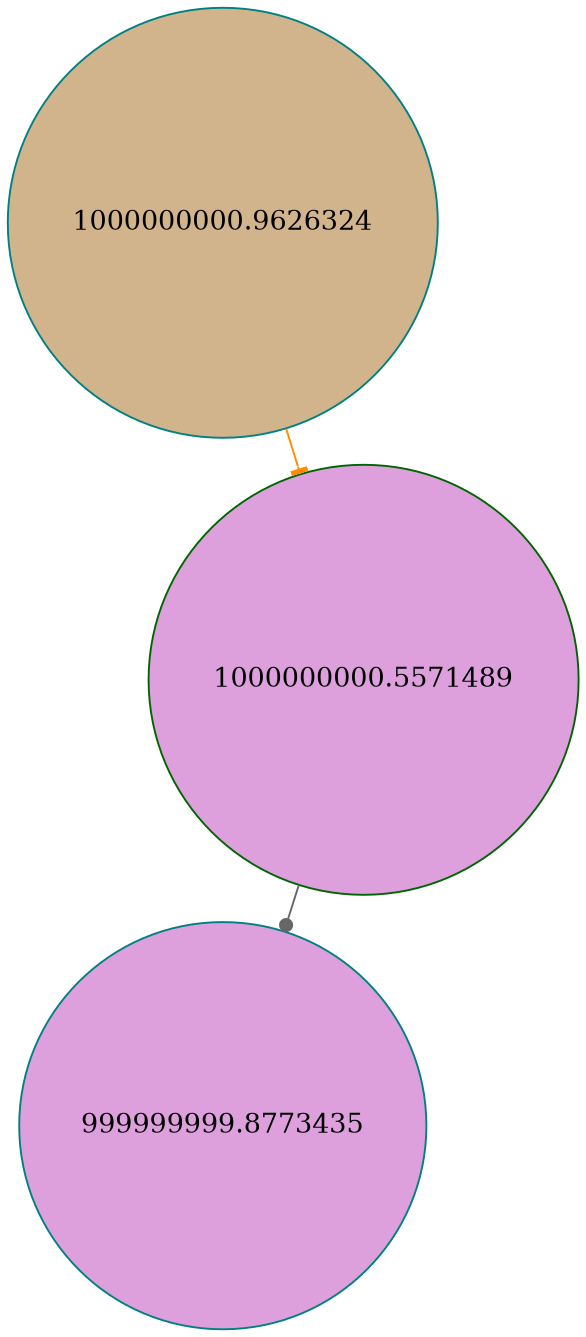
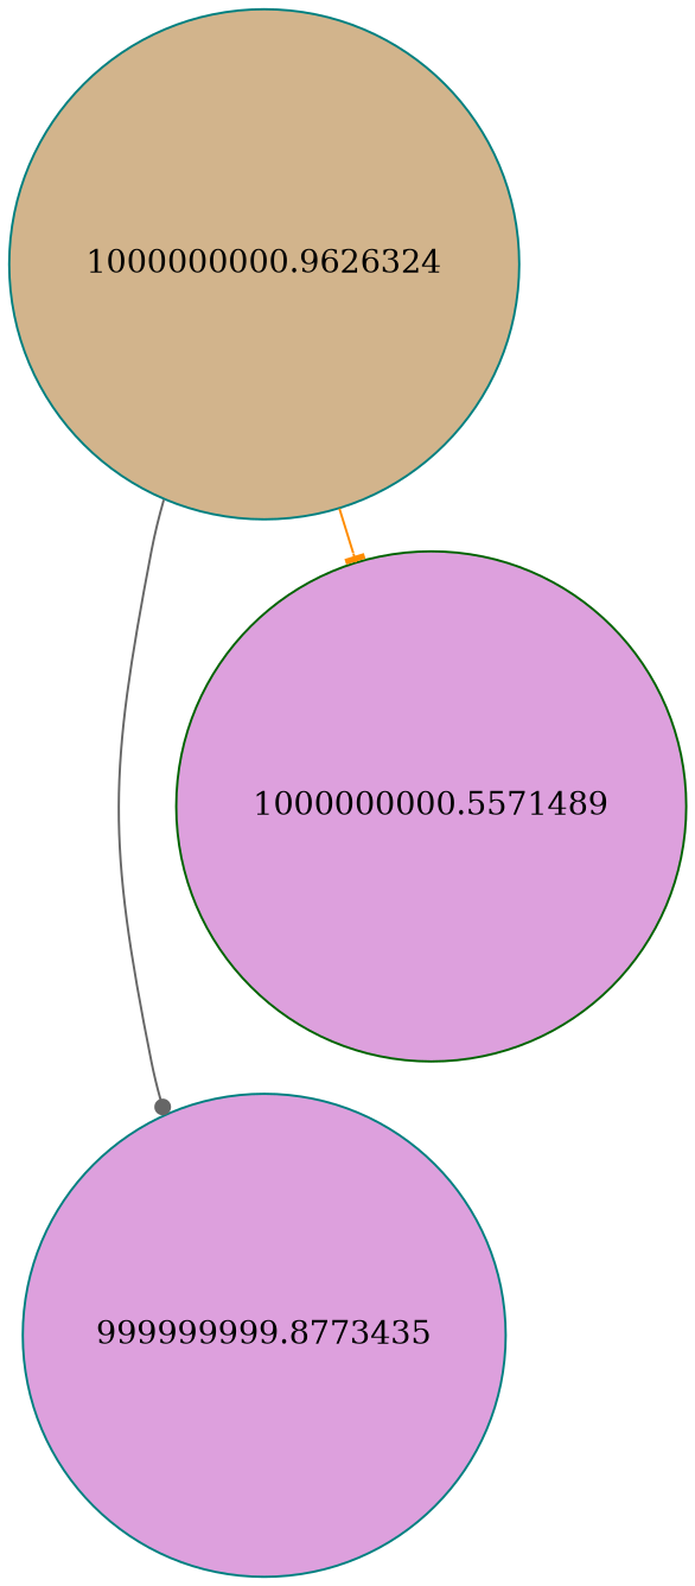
  digraph {
    nodesep=0.3
    ranksep=0.2
    node [color=teal fillcolor=plum shape=circle style=filled]
    edge [arrowsize=0.8]
    n1 [fillcolor=tan label=1000000000.9626324]
    n2 [label=999999999.8773435]
    n3 [color=darkgreen label=1000000000.5571489]
-   n3 -> n2 [arrowhead=dot color=gray40 side=left]
+   n1 -> n2 [arrowhead=dot color=gray40 side=left]
    n1 -> n3 [arrowhead=tee color=darkorange]
  }
